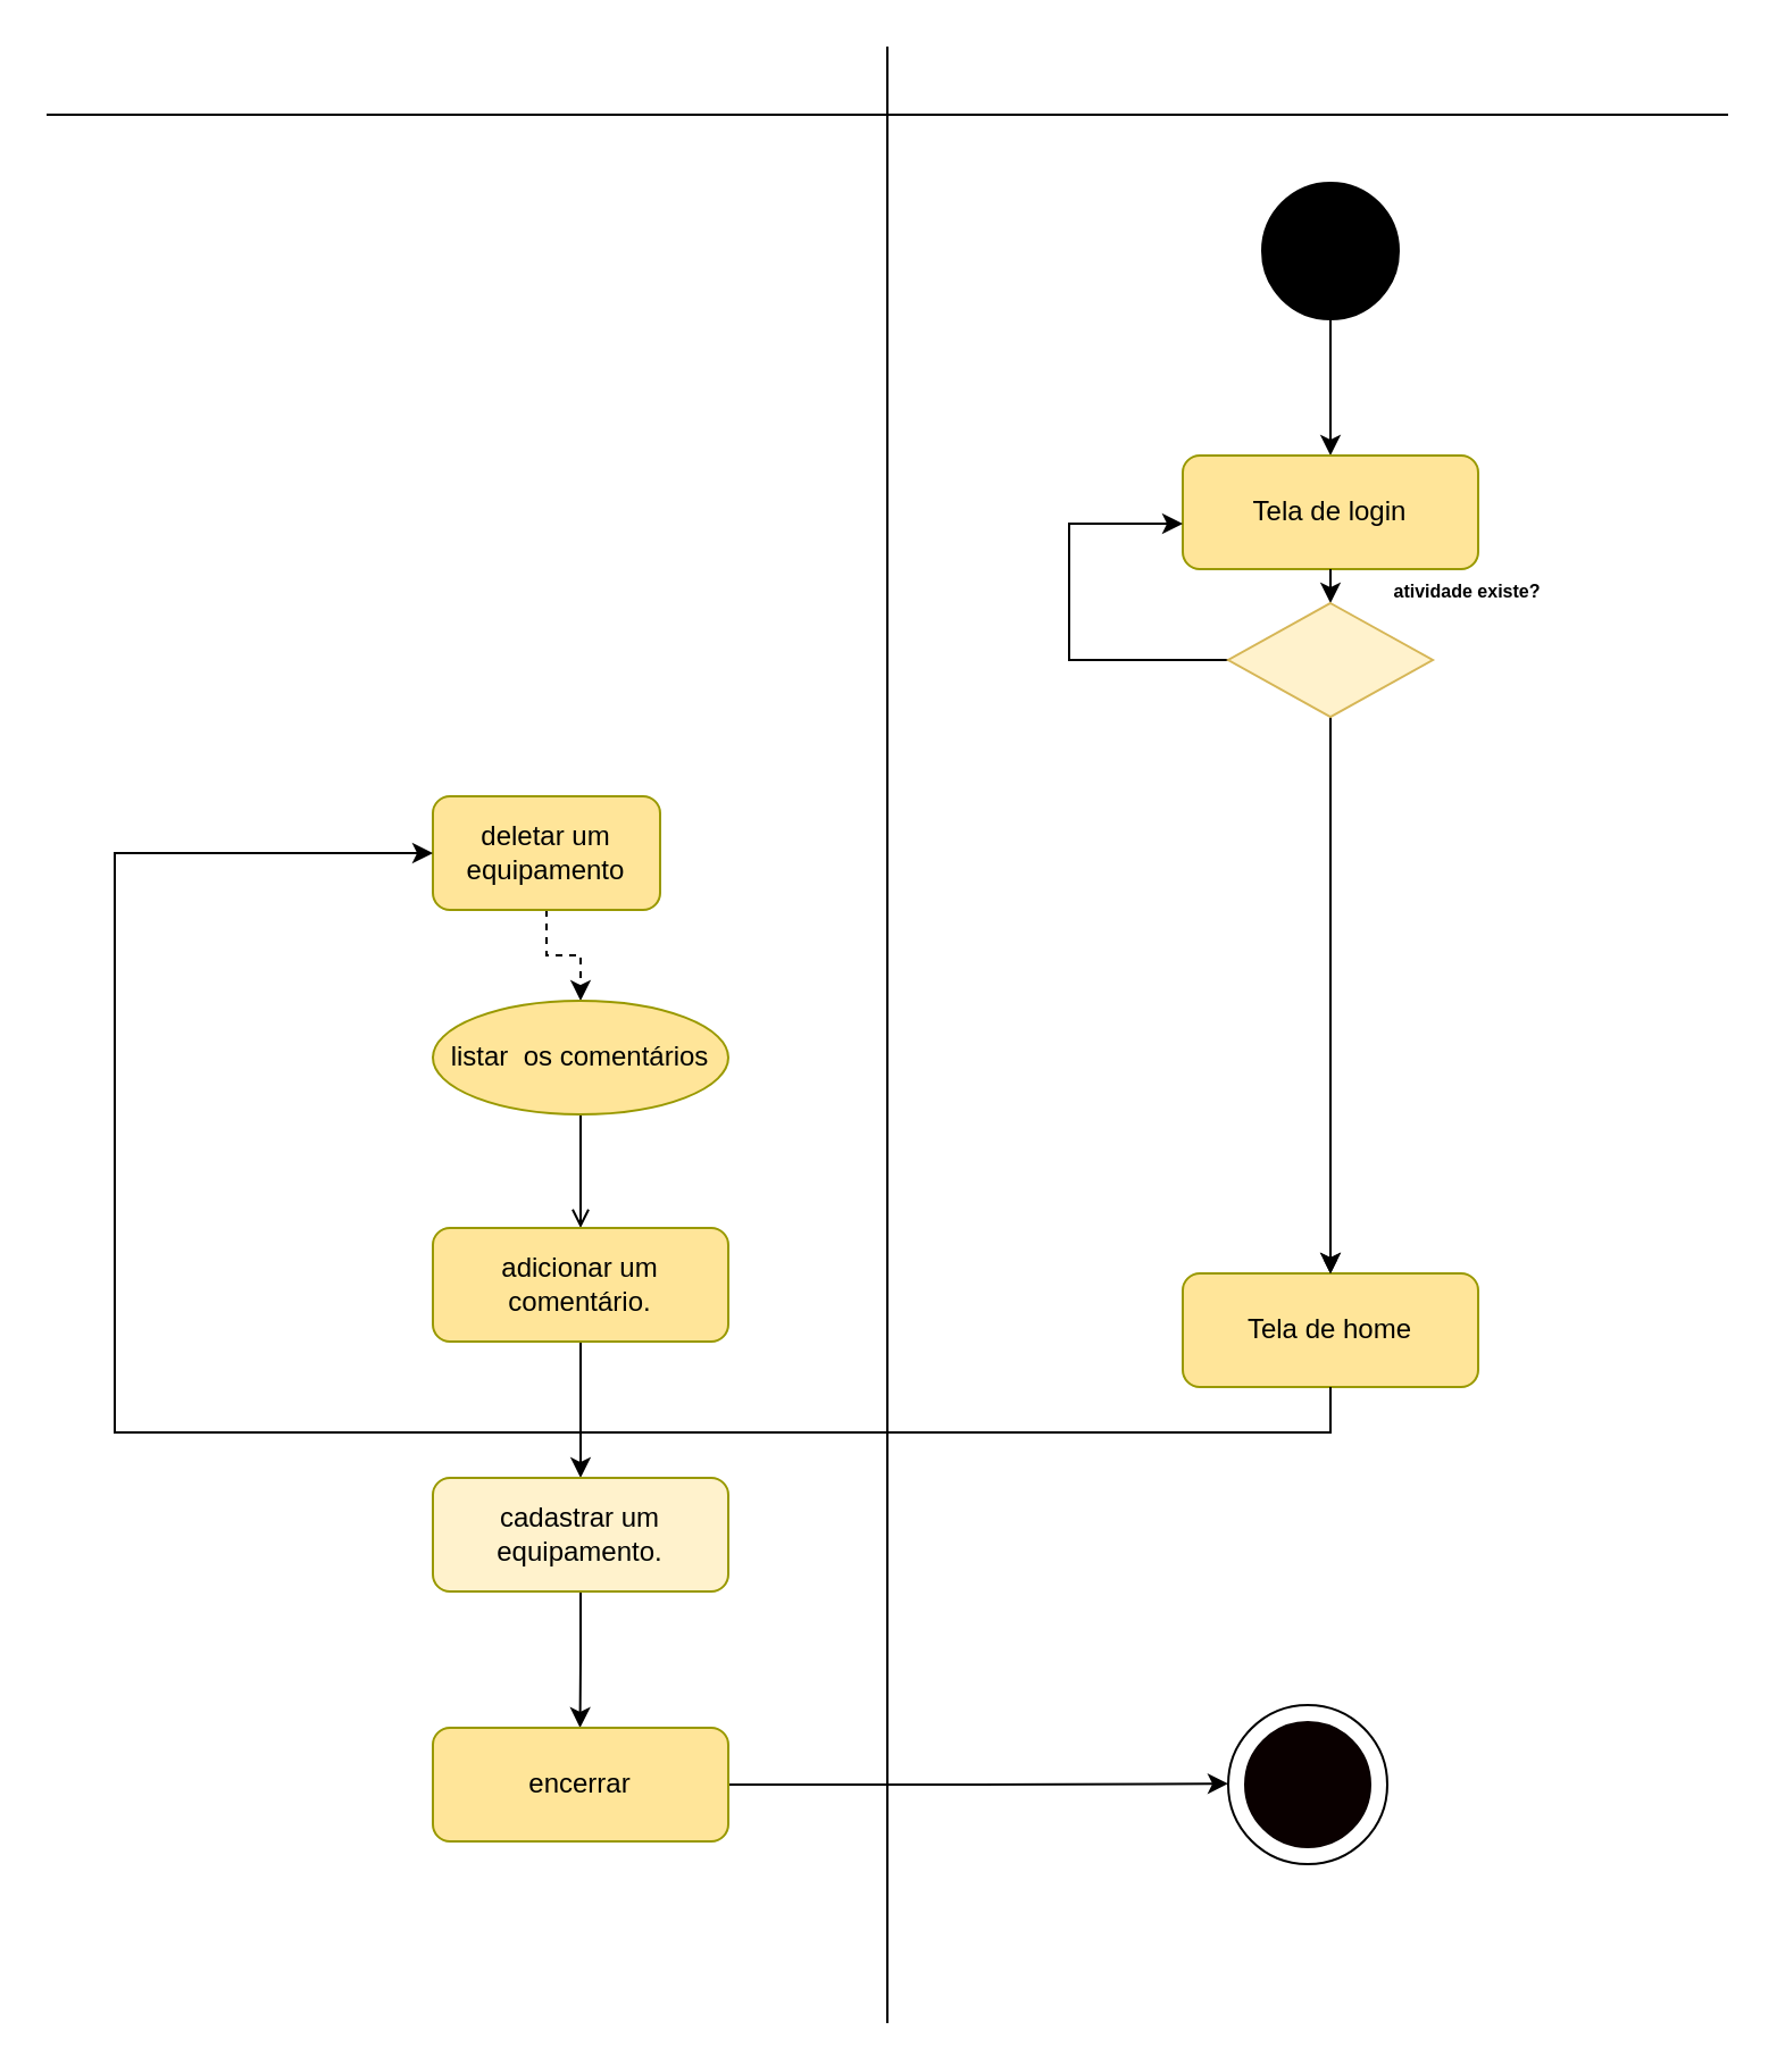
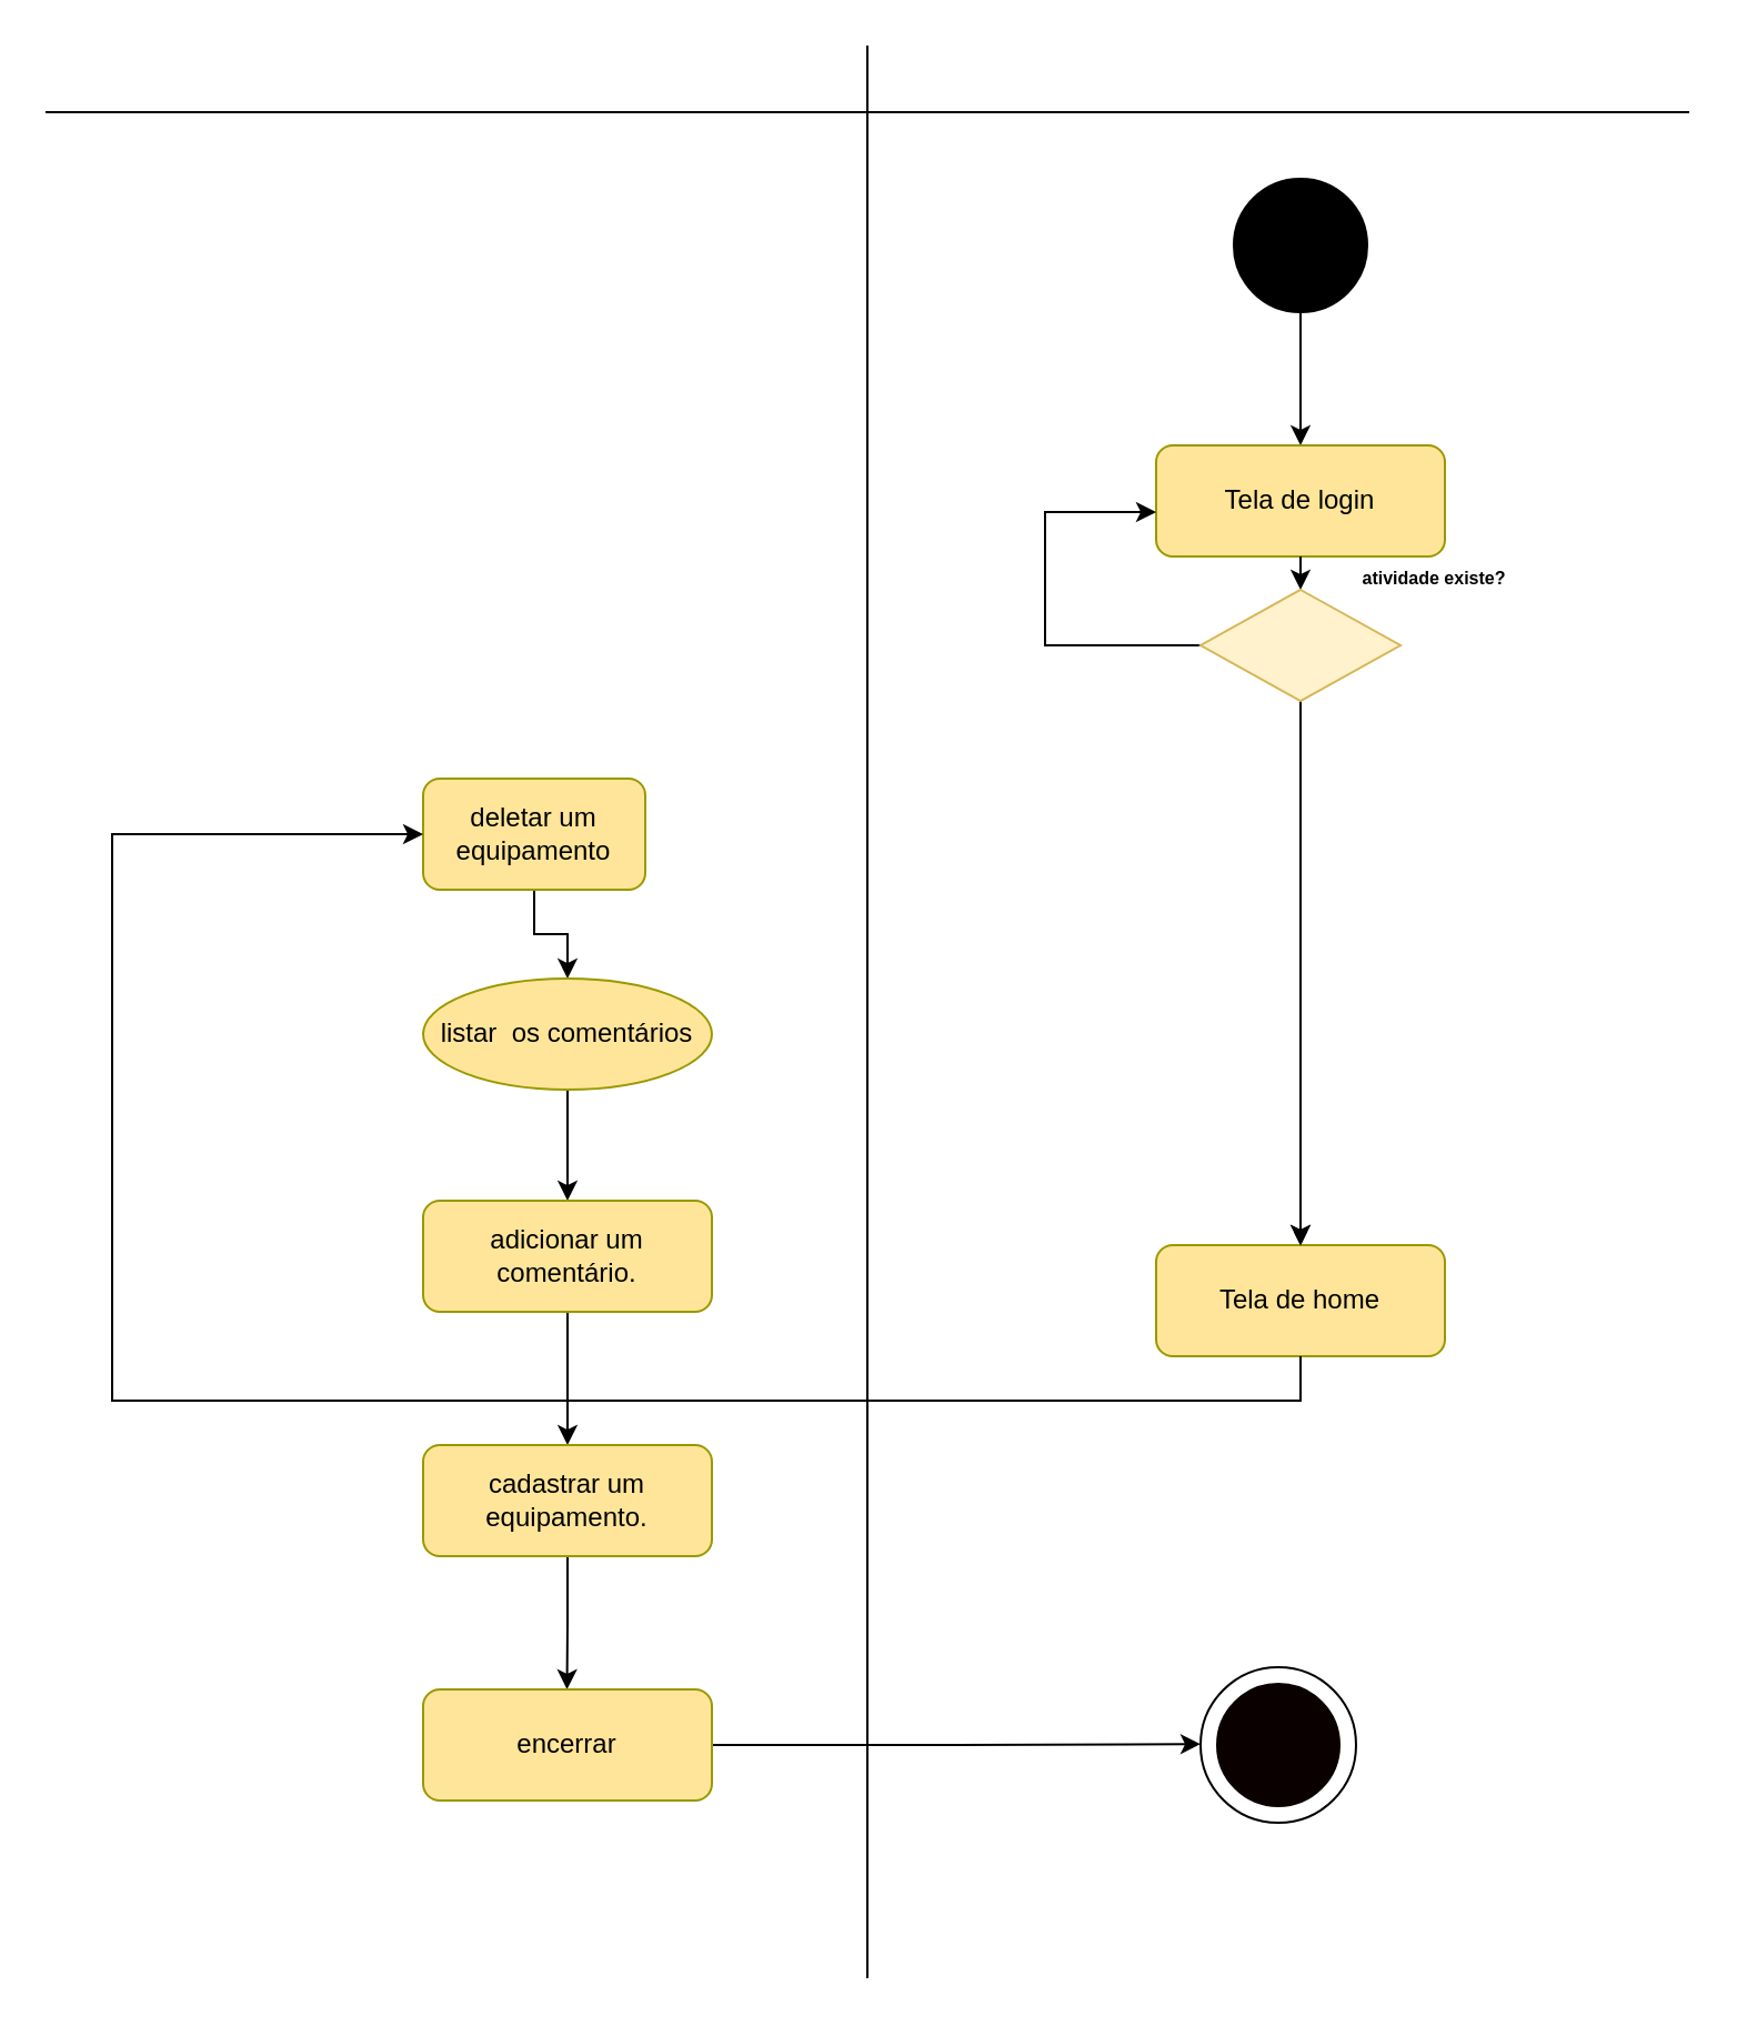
  <mxCell id="0" />
  <mxCell id="1" parent="0" />
  <mxCell id="2" value="" style="endArrow=none;html=1;rounded=0;" edge="1" parent="1"><mxGeometry width="50" height="50" relative="1" as="geometry"><mxPoint x="20" y="50" as="sourcePoint" /><mxPoint x="760" y="50" as="targetPoint" /></mxGeometry></mxCell>
  <mxCell id="3" value="" style="endArrow=none;html=1;rounded=0;" edge="1" parent="1"><mxGeometry width="50" height="50" relative="1" as="geometry"><mxPoint x="390" y="20" as="sourcePoint" /><mxPoint x="390" y="890" as="targetPoint" /></mxGeometry></mxCell>
  <mxCell id="4" style="edgeStyle=orthogonalEdgeStyle;rounded=0;orthogonalLoop=1;jettySize=auto;html=1;exitX=0.5;exitY=1;exitDx=0;exitDy=0;strokeWidth=1;" edge="1" parent="1" source="5"><mxGeometry relative="1" as="geometry"><mxPoint x="585" y="200" as="targetPoint" /></mxGeometry></mxCell>
  <mxCell id="5" value="" style="ellipse;whiteSpace=wrap;html=1;aspect=fixed;fillColor=#000000;" vertex="1" parent="1"><mxGeometry x="555" y="80" width="60" height="60" as="geometry" /></mxCell>
  <mxCell id="6" style="edgeStyle=orthogonalEdgeStyle;rounded=0;orthogonalLoop=1;jettySize=auto;html=1;exitX=0.5;exitY=1;exitDx=0;exitDy=0;strokeWidth=1;entryX=0.5;entryY=0;entryDx=0;entryDy=0;" edge="1" parent="1" source="27" target="8"><mxGeometry relative="1" as="geometry"><mxPoint x="585.353" y="390" as="targetPoint" /></mxGeometry></mxCell>
  <mxCell id="7" value="Tela de login" style="rounded=1;whiteSpace=wrap;html=1;perimeterSpacing=0;strokeColor=#999900;fillColor=#FFE599;" vertex="1" parent="1"><mxGeometry x="520" y="200" width="130" height="50" as="geometry" /></mxCell>
  <mxCell id="8" value="Tela de home" style="rounded=1;whiteSpace=wrap;html=1;perimeterSpacing=0;strokeColor=#999900;fillColor=#FFE599;" vertex="1" parent="1"><mxGeometry x="520" y="560" width="130" height="50" as="geometry" /></mxCell>
- <mxCell id="9" style="edgeStyle=orthogonalEdgeStyle;rounded=0;orthogonalLoop=1;jettySize=auto;html=1;exitX=0.5;exitY=1;exitDx=0;exitDy=0;entryX=0.5;entryY=0;entryDx=0;entryDy=0;strokeWidth=1;dashed=1;" edge="1" parent="1" source="10" target="12"><mxGeometry relative="1" as="geometry" /></mxCell>
+ <mxCell id="9" style="edgeStyle=orthogonalEdgeStyle;rounded=0;orthogonalLoop=1;jettySize=auto;html=1;exitX=0.5;exitY=1;exitDx=0;exitDy=0;entryX=0.5;entryY=0;entryDx=0;entryDy=0;strokeWidth=1;" edge="1" parent="1" source="10" target="12"><mxGeometry relative="1" as="geometry" /></mxCell>
  <mxCell id="10" value="deletar um equipamento" style="rounded=1;whiteSpace=wrap;html=1;perimeterSpacing=0;strokeColor=#999900;fillColor=#FFE599;" vertex="1" parent="1"><mxGeometry x="190" y="350" width="100" height="50" as="geometry" /></mxCell>
- <mxCell id="11" style="edgeStyle=orthogonalEdgeStyle;rounded=0;orthogonalLoop=1;jettySize=auto;html=1;exitX=0.5;exitY=1;exitDx=0;exitDy=0;entryX=0.5;entryY=0;entryDx=0;entryDy=0;strokeWidth=1;endArrow=open;" edge="1" parent="1" source="12" target="14"><mxGeometry relative="1" as="geometry" /></mxCell>
+ <mxCell id="11" style="edgeStyle=orthogonalEdgeStyle;rounded=0;orthogonalLoop=1;jettySize=auto;html=1;exitX=0.5;exitY=1;exitDx=0;exitDy=0;entryX=0.5;entryY=0;entryDx=0;entryDy=0;strokeWidth=1;" edge="1" parent="1" source="12" target="14"><mxGeometry relative="1" as="geometry" /></mxCell>
  <mxCell id="12" value="listar&amp;nbsp; os comentários" style="ellipse;whiteSpace=wrap;html=1;perimeterSpacing=0;strokeColor=#999900;fillColor=#FFE599;" vertex="1" parent="1"><mxGeometry x="190" y="440" width="130" height="50" as="geometry" /></mxCell>
  <mxCell id="13" style="edgeStyle=orthogonalEdgeStyle;rounded=0;orthogonalLoop=1;jettySize=auto;html=1;exitX=0.5;exitY=1;exitDx=0;exitDy=0;entryX=0.5;entryY=0;entryDx=0;entryDy=0;strokeWidth=1;" edge="1" parent="1" source="14" target="22"><mxGeometry relative="1" as="geometry" /></mxCell>
  <mxCell id="14" value="adicionar um comentário." style="rounded=1;whiteSpace=wrap;html=1;perimeterSpacing=0;strokeColor=#999900;fillColor=#FFE599;" vertex="1" parent="1"><mxGeometry x="190" y="540" width="130" height="50" as="geometry" /></mxCell>
  <mxCell id="15" style="edgeStyle=orthogonalEdgeStyle;rounded=0;orthogonalLoop=1;jettySize=auto;html=1;exitX=0.5;exitY=1;exitDx=0;exitDy=0;entryX=0.5;entryY=0;entryDx=0;entryDy=0;strokeWidth=0;" edge="1" parent="1"><mxGeometry relative="1" as="geometry"><mxPoint x="585" y="530" as="sourcePoint" /><mxPoint x="585" y="560" as="targetPoint" /></mxGeometry></mxCell>
  <mxCell id="16" style="edgeStyle=orthogonalEdgeStyle;rounded=0;orthogonalLoop=1;jettySize=auto;html=1;exitX=0.5;exitY=1;exitDx=0;exitDy=0;entryX=0.5;entryY=0;entryDx=0;entryDy=0;" edge="1" parent="1"><mxGeometry relative="1" as="geometry"><mxPoint x="585" y="530" as="sourcePoint" /><mxPoint x="585" y="560" as="targetPoint" /></mxGeometry></mxCell>
  <mxCell id="17" style="edgeStyle=orthogonalEdgeStyle;rounded=0;orthogonalLoop=1;jettySize=auto;html=1;exitX=0.5;exitY=1;exitDx=0;exitDy=0;entryX=0;entryY=0.5;entryDx=0;entryDy=0;" edge="1" parent="1" target="10"><mxGeometry relative="1" as="geometry"><mxPoint x="80" y="470" as="targetPoint" /><Array as="points"><mxPoint x="585" y="630" /><mxPoint x="50" y="630" /><mxPoint x="50" y="375" /></Array><mxPoint x="585" y="610" as="sourcePoint" /></mxGeometry></mxCell>
  <mxCell id="18" value="&lt;b style=&quot;font-size: 8px;&quot;&gt;atividade existe?&lt;/b&gt;" style="text;html=1;align=center;verticalAlign=middle;resizable=0;points=[];autosize=1;strokeColor=none;fillColor=none;fontSize=8;" vertex="1" parent="1"><mxGeometry x="600" y="250" width="90" height="20" as="geometry" /></mxCell>
  <mxCell id="19" value="" style="ellipse;whiteSpace=wrap;html=1;aspect=fixed;" vertex="1" parent="1"><mxGeometry x="540" y="750" width="70" height="70" as="geometry" /></mxCell>
  <mxCell id="20" value="" style="ellipse;whiteSpace=wrap;html=1;aspect=fixed;strokeColor=#0A0000;fillColor=#0A0000;" vertex="1" parent="1"><mxGeometry x="547.5" y="757.5" width="55" height="55" as="geometry" /></mxCell>
  <mxCell id="21" style="edgeStyle=orthogonalEdgeStyle;rounded=0;orthogonalLoop=1;jettySize=auto;html=1;exitX=0.5;exitY=1;exitDx=0;exitDy=0;" edge="1" parent="1" source="22"><mxGeometry relative="1" as="geometry"><mxPoint x="254.765" y="760" as="targetPoint" /></mxGeometry></mxCell>
- <mxCell id="22" value="cadastrar um equipamento." style="rounded=1;whiteSpace=wrap;html=1;perimeterSpacing=0;strokeColor=#999900;fillColor=#fff2cc;" vertex="1" parent="1"><mxGeometry x="190" y="650" width="130" height="50" as="geometry" /></mxCell>
+ <mxCell id="22" value="cadastrar um equipamento." style="rounded=1;whiteSpace=wrap;html=1;perimeterSpacing=0;strokeColor=#999900;fillColor=#FFE599;" vertex="1" parent="1"><mxGeometry x="190" y="650" width="130" height="50" as="geometry" /></mxCell>
  <mxCell id="23" style="edgeStyle=orthogonalEdgeStyle;rounded=0;orthogonalLoop=1;jettySize=auto;html=1;exitX=1;exitY=0.5;exitDx=0;exitDy=0;" edge="1" parent="1" source="24"><mxGeometry relative="1" as="geometry"><mxPoint x="540" y="784.588" as="targetPoint" /></mxGeometry></mxCell>
  <mxCell id="24" value="encerrar" style="rounded=1;whiteSpace=wrap;html=1;perimeterSpacing=0;strokeColor=#999900;fillColor=#FFE599;" vertex="1" parent="1"><mxGeometry x="190" y="760" width="130" height="50" as="geometry" /></mxCell>
  <mxCell id="25" value="" style="edgeStyle=orthogonalEdgeStyle;rounded=0;orthogonalLoop=1;jettySize=auto;html=1;exitX=0.5;exitY=1;exitDx=0;exitDy=0;strokeWidth=1;entryX=0.5;entryY=0;entryDx=0;entryDy=0;" edge="1" parent="1" source="7" target="27"><mxGeometry relative="1" as="geometry"><mxPoint x="585" y="350" as="targetPoint" /><mxPoint x="585" y="250" as="sourcePoint" /></mxGeometry></mxCell>
  <mxCell id="26" style="edgeStyle=orthogonalEdgeStyle;rounded=0;orthogonalLoop=1;jettySize=auto;html=1;exitX=0;exitY=0.5;exitDx=0;exitDy=0;" edge="1" parent="1" source="27"><mxGeometry relative="1" as="geometry"><mxPoint x="520" y="230" as="targetPoint" /><Array as="points"><mxPoint x="470" y="290" /><mxPoint x="470" y="230" /><mxPoint x="520" y="230" /></Array></mxGeometry></mxCell>
  <mxCell id="27" value="" style="rhombus;whiteSpace=wrap;html=1;fillColor=#fff2cc;strokeColor=#d6b656;" vertex="1" parent="1"><mxGeometry x="540" y="265" width="90" height="50" as="geometry" /></mxCell>
